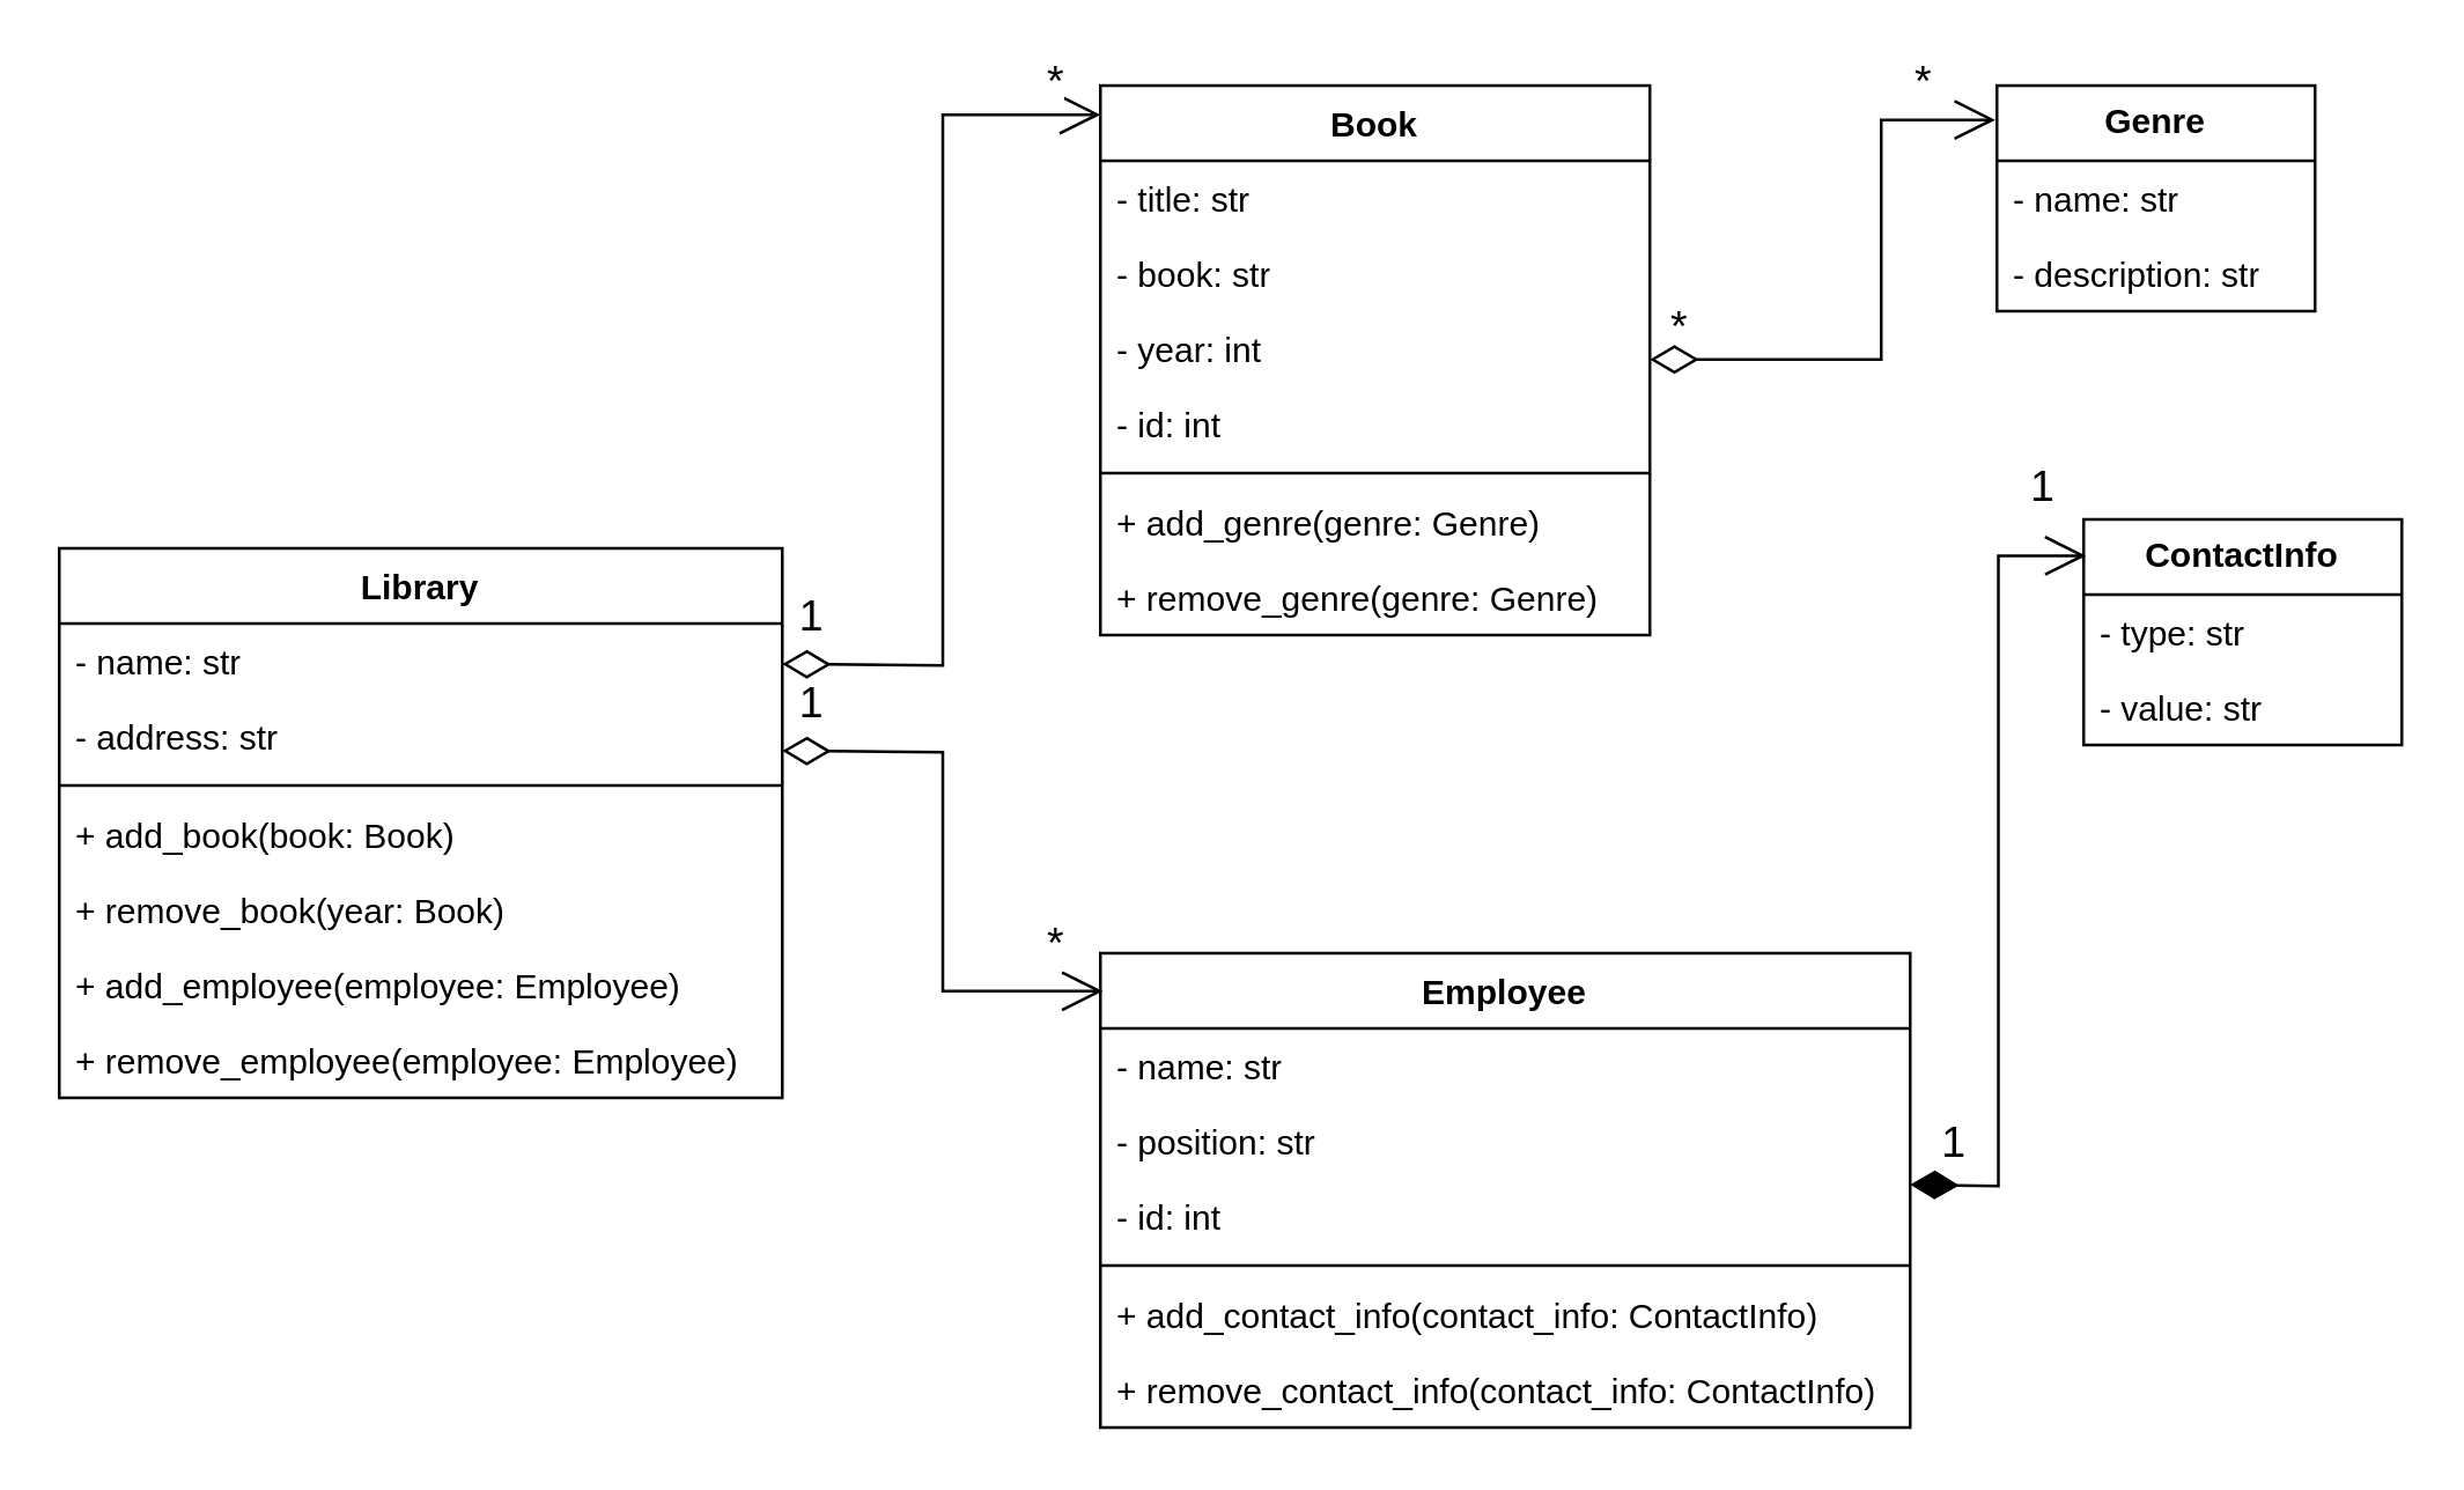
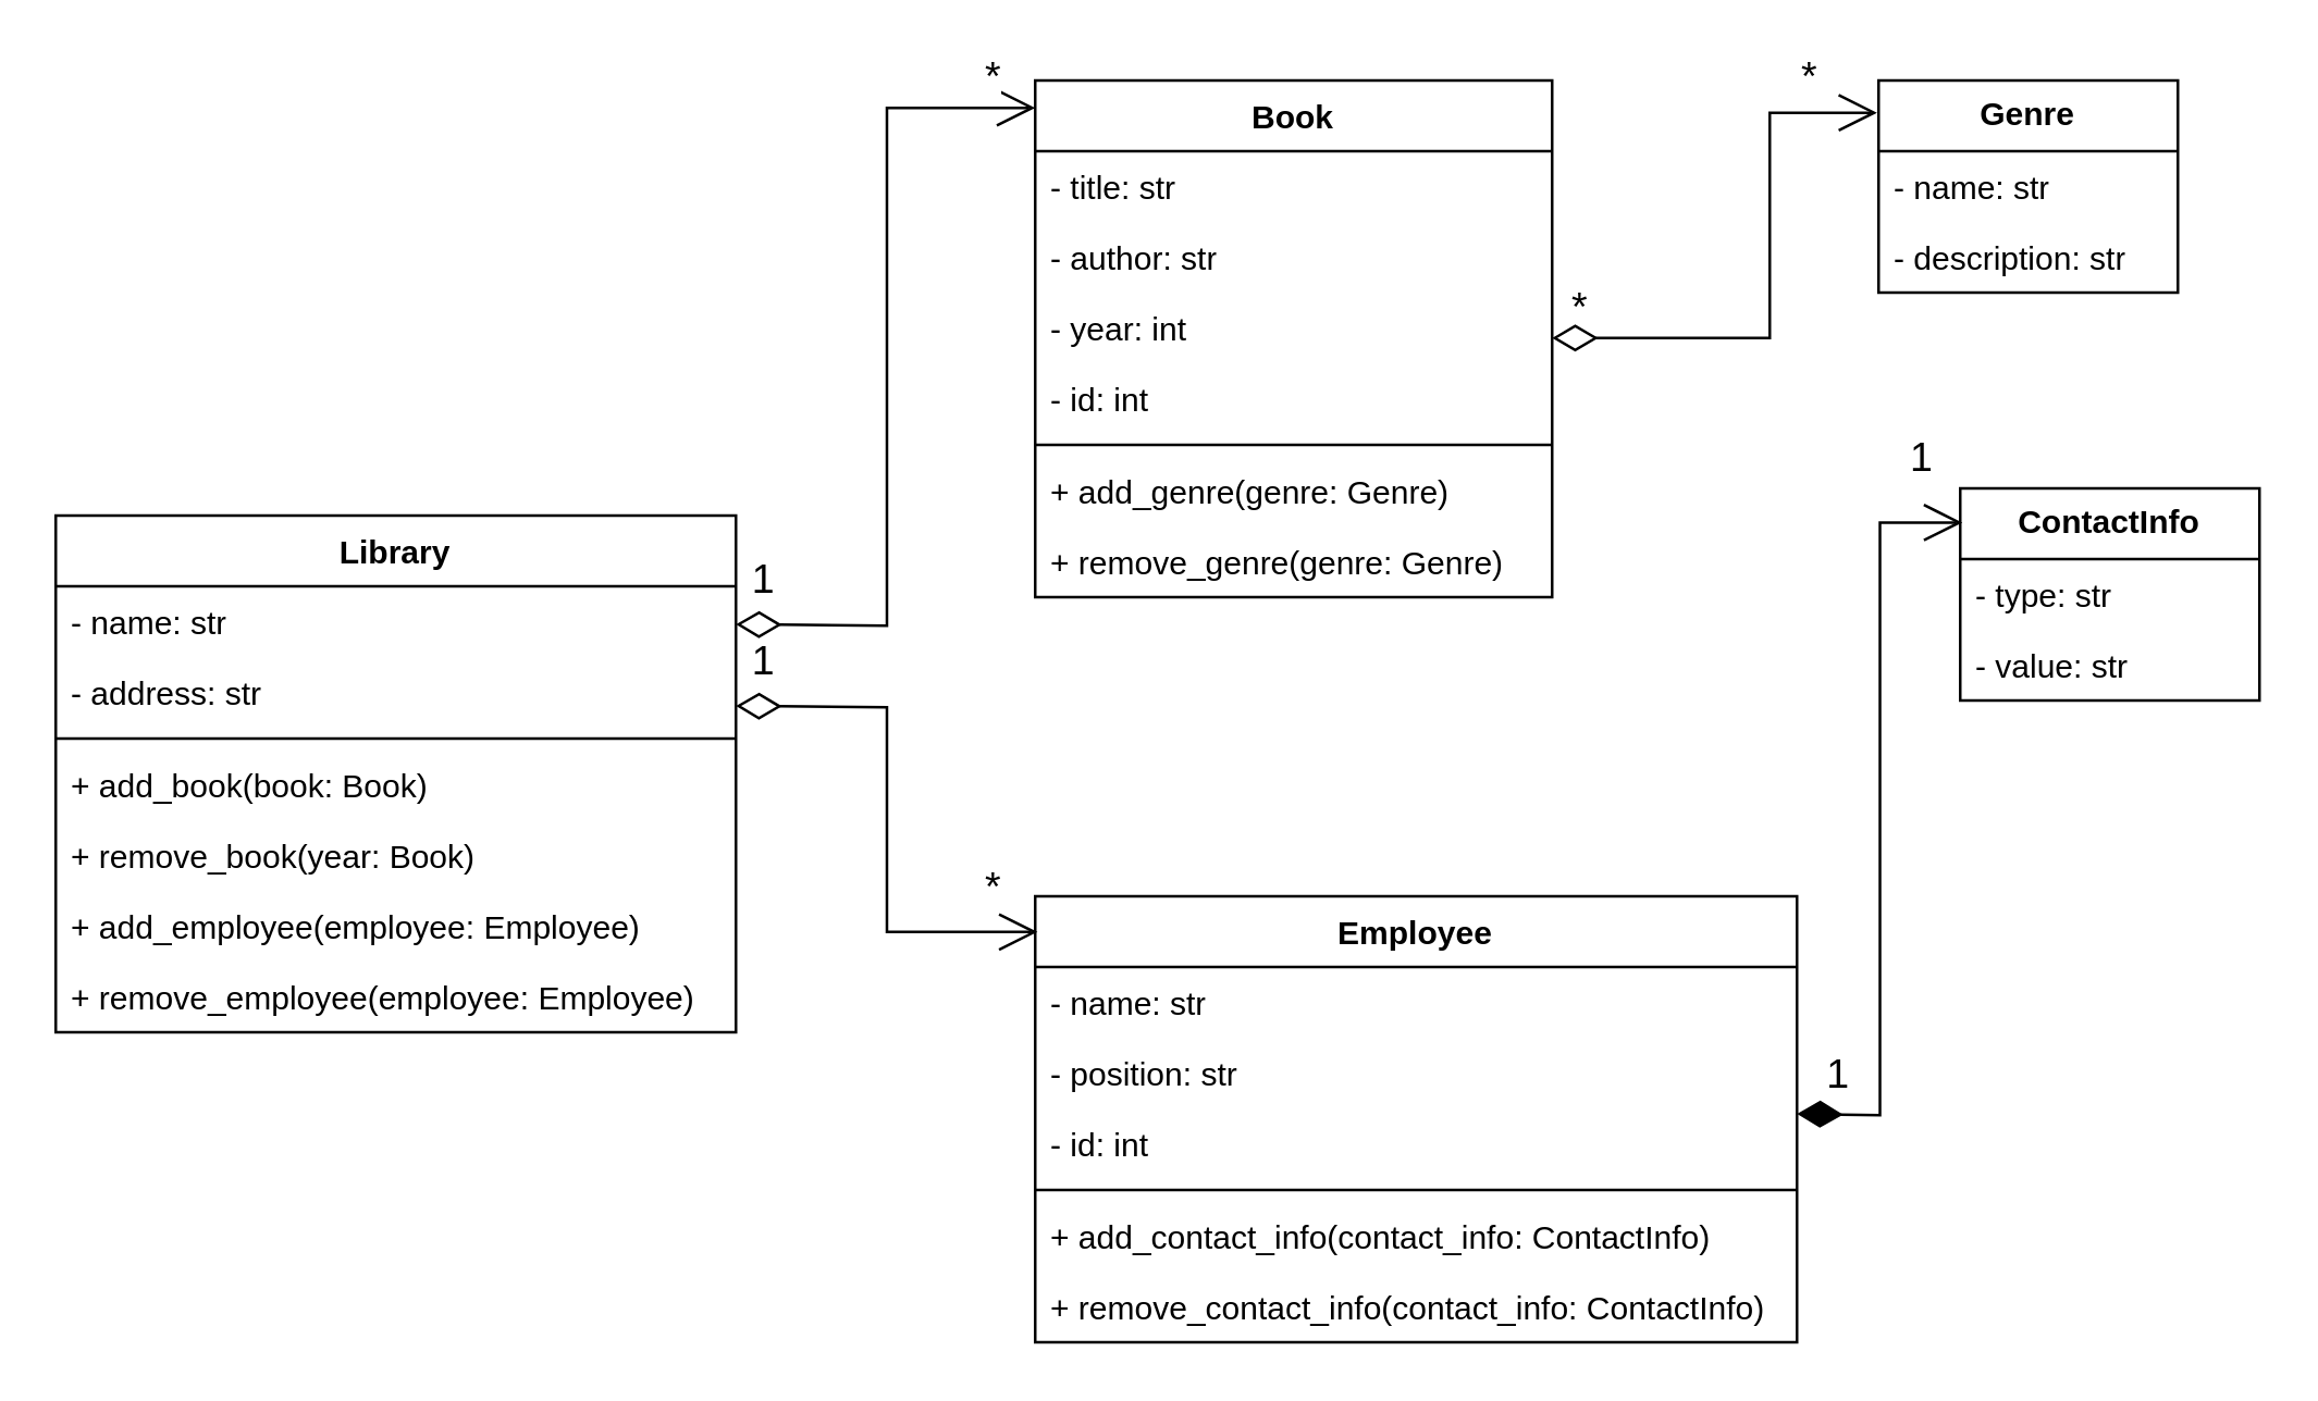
  <mxCell id="0" />
  <mxCell id="1" parent="0" />
  <mxCell id="2" value="Library" style="swimlane;fontStyle=1;align=center;verticalAlign=top;childLayout=stackLayout;horizontal=1;startSize=26;horizontalStack=0;resizeParent=1;resizeParentMax=0;resizeLast=0;collapsible=1;marginBottom=0;whiteSpace=wrap;html=1;" vertex="1" parent="1"><mxGeometry x="20" y="180" width="250" height="190" as="geometry" /></mxCell>
  <mxCell id="3" value="&lt;div&gt;- name: str&lt;/div&gt;" style="text;strokeColor=none;fillColor=none;align=left;verticalAlign=top;spacingLeft=4;spacingRight=4;overflow=hidden;rotatable=0;points=[[0,0.5],[1,0.5]];portConstraint=eastwest;whiteSpace=wrap;html=1;" vertex="1" parent="2"><mxGeometry y="26" width="250" height="26" as="geometry" /></mxCell>
  <mxCell id="4" value="- address: str" style="text;strokeColor=none;fillColor=none;align=left;verticalAlign=top;spacingLeft=4;spacingRight=4;overflow=hidden;rotatable=0;points=[[0,0.5],[1,0.5]];portConstraint=eastwest;whiteSpace=wrap;html=1;" vertex="1" parent="2"><mxGeometry y="52" width="250" height="26" as="geometry" /></mxCell>
  <mxCell id="5" value="" style="line;strokeWidth=1;fillColor=none;align=left;verticalAlign=middle;spacingTop=-1;spacingLeft=3;spacingRight=3;rotatable=0;labelPosition=right;points=[];portConstraint=eastwest;strokeColor=inherit;" vertex="1" parent="2"><mxGeometry y="78" width="250" height="8" as="geometry" /></mxCell>
  <mxCell id="6" value="+ add_book(book: Book)" style="text;strokeColor=none;fillColor=none;align=left;verticalAlign=top;spacingLeft=4;spacingRight=4;overflow=hidden;rotatable=0;points=[[0,0.5],[1,0.5]];portConstraint=eastwest;whiteSpace=wrap;html=1;" vertex="1" parent="2"><mxGeometry y="86" width="250" height="26" as="geometry" /></mxCell>
  <mxCell id="7" value="+ remove_book(year: Book)" style="text;strokeColor=none;fillColor=none;align=left;verticalAlign=top;spacingLeft=4;spacingRight=4;overflow=hidden;rotatable=0;points=[[0,0.5],[1,0.5]];portConstraint=eastwest;whiteSpace=wrap;html=1;" vertex="1" parent="2"><mxGeometry y="112" width="250" height="26" as="geometry" /></mxCell>
  <mxCell id="8" value="+ add_employee(employee: Employee)" style="text;strokeColor=none;fillColor=none;align=left;verticalAlign=top;spacingLeft=4;spacingRight=4;overflow=hidden;rotatable=0;points=[[0,0.5],[1,0.5]];portConstraint=eastwest;whiteSpace=wrap;html=1;" vertex="1" parent="2"><mxGeometry y="138" width="250" height="26" as="geometry" /></mxCell>
  <mxCell id="9" value="+ remove_employee(employee: Employee)" style="text;strokeColor=none;fillColor=none;align=left;verticalAlign=top;spacingLeft=4;spacingRight=4;overflow=hidden;rotatable=0;points=[[0,0.5],[1,0.5]];portConstraint=eastwest;whiteSpace=wrap;html=1;" vertex="1" parent="2"><mxGeometry y="164" width="250" height="26" as="geometry" /></mxCell>
  <mxCell id="10" value="Book" style="swimlane;fontStyle=1;align=center;verticalAlign=top;childLayout=stackLayout;horizontal=1;startSize=26;horizontalStack=0;resizeParent=1;resizeParentMax=0;resizeLast=0;collapsible=1;marginBottom=0;whiteSpace=wrap;html=1;" vertex="1" parent="1"><mxGeometry x="380" y="20" width="190" height="190" as="geometry" /></mxCell>
  <mxCell id="11" value="&lt;div&gt;- title: str&lt;/div&gt;" style="text;strokeColor=none;fillColor=none;align=left;verticalAlign=top;spacingLeft=4;spacingRight=4;overflow=hidden;rotatable=0;points=[[0,0.5],[1,0.5]];portConstraint=eastwest;whiteSpace=wrap;html=1;" vertex="1" parent="10"><mxGeometry y="26" width="190" height="26" as="geometry" /></mxCell>
- <mxCell id="12" value="- book: str" style="text;strokeColor=none;fillColor=none;align=left;verticalAlign=top;spacingLeft=4;spacingRight=4;overflow=hidden;rotatable=0;points=[[0,0.5],[1,0.5]];portConstraint=eastwest;whiteSpace=wrap;html=1;" vertex="1" parent="10"><mxGeometry y="52" width="190" height="26" as="geometry" /></mxCell>
+ <mxCell id="12" value="- author: str" style="text;strokeColor=none;fillColor=none;align=left;verticalAlign=top;spacingLeft=4;spacingRight=4;overflow=hidden;rotatable=0;points=[[0,0.5],[1,0.5]];portConstraint=eastwest;whiteSpace=wrap;html=1;" vertex="1" parent="10"><mxGeometry y="52" width="190" height="26" as="geometry" /></mxCell>
  <mxCell id="13" value="- year: int" style="text;strokeColor=none;fillColor=none;align=left;verticalAlign=top;spacingLeft=4;spacingRight=4;overflow=hidden;rotatable=0;points=[[0,0.5],[1,0.5]];portConstraint=eastwest;whiteSpace=wrap;html=1;" vertex="1" parent="10"><mxGeometry y="78" width="190" height="26" as="geometry" /></mxCell>
  <mxCell id="14" value="- id: int" style="text;strokeColor=none;fillColor=none;align=left;verticalAlign=top;spacingLeft=4;spacingRight=4;overflow=hidden;rotatable=0;points=[[0,0.5],[1,0.5]];portConstraint=eastwest;whiteSpace=wrap;html=1;" vertex="1" parent="10"><mxGeometry y="104" width="190" height="26" as="geometry" /></mxCell>
  <mxCell id="15" value="" style="line;strokeWidth=1;fillColor=none;align=left;verticalAlign=middle;spacingTop=-1;spacingLeft=3;spacingRight=3;rotatable=0;labelPosition=right;points=[];portConstraint=eastwest;strokeColor=inherit;" vertex="1" parent="10"><mxGeometry y="130" width="190" height="8" as="geometry" /></mxCell>
  <mxCell id="16" value="+ add_genre(genre: Genre)" style="text;strokeColor=none;fillColor=none;align=left;verticalAlign=top;spacingLeft=4;spacingRight=4;overflow=hidden;rotatable=0;points=[[0,0.5],[1,0.5]];portConstraint=eastwest;whiteSpace=wrap;html=1;" vertex="1" parent="10"><mxGeometry y="138" width="190" height="26" as="geometry" /></mxCell>
  <mxCell id="17" value="+ remove_genre(genre: Genre)" style="text;strokeColor=none;fillColor=none;align=left;verticalAlign=top;spacingLeft=4;spacingRight=4;overflow=hidden;rotatable=0;points=[[0,0.5],[1,0.5]];portConstraint=eastwest;whiteSpace=wrap;html=1;" vertex="1" parent="10"><mxGeometry y="164" width="190" height="26" as="geometry" /></mxCell>
  <mxCell id="18" value="&lt;div&gt;Employee&lt;/div&gt;" style="swimlane;fontStyle=1;align=center;verticalAlign=top;childLayout=stackLayout;horizontal=1;startSize=26;horizontalStack=0;resizeParent=1;resizeParentMax=0;resizeLast=0;collapsible=1;marginBottom=0;whiteSpace=wrap;html=1;" vertex="1" parent="1"><mxGeometry x="380" y="320" width="280" height="164" as="geometry" /></mxCell>
  <mxCell id="19" value="&lt;div&gt;- name: str&lt;/div&gt;" style="text;strokeColor=none;fillColor=none;align=left;verticalAlign=top;spacingLeft=4;spacingRight=4;overflow=hidden;rotatable=0;points=[[0,0.5],[1,0.5]];portConstraint=eastwest;whiteSpace=wrap;html=1;" vertex="1" parent="18"><mxGeometry y="26" width="280" height="26" as="geometry" /></mxCell>
  <mxCell id="20" value="- position: str" style="text;strokeColor=none;fillColor=none;align=left;verticalAlign=top;spacingLeft=4;spacingRight=4;overflow=hidden;rotatable=0;points=[[0,0.5],[1,0.5]];portConstraint=eastwest;whiteSpace=wrap;html=1;" vertex="1" parent="18"><mxGeometry y="52" width="280" height="26" as="geometry" /></mxCell>
  <mxCell id="21" value="- id: int" style="text;strokeColor=none;fillColor=none;align=left;verticalAlign=top;spacingLeft=4;spacingRight=4;overflow=hidden;rotatable=0;points=[[0,0.5],[1,0.5]];portConstraint=eastwest;whiteSpace=wrap;html=1;" vertex="1" parent="18"><mxGeometry y="78" width="280" height="26" as="geometry" /></mxCell>
  <mxCell id="22" value="" style="line;strokeWidth=1;fillColor=none;align=left;verticalAlign=middle;spacingTop=-1;spacingLeft=3;spacingRight=3;rotatable=0;labelPosition=right;points=[];portConstraint=eastwest;strokeColor=inherit;" vertex="1" parent="18"><mxGeometry y="104" width="280" height="8" as="geometry" /></mxCell>
  <mxCell id="23" value="+ add_contact_info(contact_info: ContactInfo)" style="text;strokeColor=none;fillColor=none;align=left;verticalAlign=top;spacingLeft=4;spacingRight=4;overflow=hidden;rotatable=0;points=[[0,0.5],[1,0.5]];portConstraint=eastwest;whiteSpace=wrap;html=1;" vertex="1" parent="18"><mxGeometry y="112" width="280" height="26" as="geometry" /></mxCell>
  <mxCell id="24" value="+ remove_contact_info(contact_info: ContactInfo)" style="text;strokeColor=none;fillColor=none;align=left;verticalAlign=top;spacingLeft=4;spacingRight=4;overflow=hidden;rotatable=0;points=[[0,0.5],[1,0.5]];portConstraint=eastwest;whiteSpace=wrap;html=1;" vertex="1" parent="18"><mxGeometry y="138" width="280" height="26" as="geometry" /></mxCell>
  <mxCell id="25" value="&lt;b&gt;Genre&lt;/b&gt;" style="swimlane;fontStyle=0;childLayout=stackLayout;horizontal=1;startSize=26;fillColor=none;horizontalStack=0;resizeParent=1;resizeParentMax=0;resizeLast=0;collapsible=1;marginBottom=0;whiteSpace=wrap;html=1;" vertex="1" parent="1"><mxGeometry x="690" y="20" width="110" height="78" as="geometry" /></mxCell>
  <mxCell id="26" value="- name: str" style="text;strokeColor=none;fillColor=none;align=left;verticalAlign=top;spacingLeft=4;spacingRight=4;overflow=hidden;rotatable=0;points=[[0,0.5],[1,0.5]];portConstraint=eastwest;whiteSpace=wrap;html=1;" vertex="1" parent="25"><mxGeometry y="26" width="110" height="26" as="geometry" /></mxCell>
  <mxCell id="27" value="- description: str" style="text;strokeColor=none;fillColor=none;align=left;verticalAlign=top;spacingLeft=4;spacingRight=4;overflow=hidden;rotatable=0;points=[[0,0.5],[1,0.5]];portConstraint=eastwest;whiteSpace=wrap;html=1;" vertex="1" parent="25"><mxGeometry y="52" width="110" height="26" as="geometry" /></mxCell>
  <mxCell id="28" value="&lt;b&gt;ContactInfo&lt;/b&gt;" style="swimlane;fontStyle=0;childLayout=stackLayout;horizontal=1;startSize=26;fillColor=none;horizontalStack=0;resizeParent=1;resizeParentMax=0;resizeLast=0;collapsible=1;marginBottom=0;whiteSpace=wrap;html=1;" vertex="1" parent="1"><mxGeometry x="720" y="170" width="110" height="78" as="geometry" /></mxCell>
  <mxCell id="29" value="- type: str" style="text;strokeColor=none;fillColor=none;align=left;verticalAlign=top;spacingLeft=4;spacingRight=4;overflow=hidden;rotatable=0;points=[[0,0.5],[1,0.5]];portConstraint=eastwest;whiteSpace=wrap;html=1;" vertex="1" parent="28"><mxGeometry y="26" width="110" height="26" as="geometry" /></mxCell>
  <mxCell id="30" value="- value: str" style="text;strokeColor=none;fillColor=none;align=left;verticalAlign=top;spacingLeft=4;spacingRight=4;overflow=hidden;rotatable=0;points=[[0,0.5],[1,0.5]];portConstraint=eastwest;whiteSpace=wrap;html=1;" vertex="1" parent="28"><mxGeometry y="52" width="110" height="26" as="geometry" /></mxCell>
  <mxCell id="31" value="&lt;br&gt;&lt;div&gt;&lt;span&gt;*&lt;/span&gt;&lt;/div&gt;" style="endArrow=open;html=1;endSize=12;startArrow=diamondThin;startSize=14;startFill=0;edgeStyle=orthogonalEdgeStyle;align=left;verticalAlign=bottom;rounded=0;entryX=-0.005;entryY=0.152;entryDx=0;entryDy=0;entryPerimeter=0;fontSize=15;" edge="1" parent="1" target="25"><mxGeometry x="0.71" y="2" relative="1" as="geometry"><mxPoint x="570" y="114.71" as="sourcePoint" /><mxPoint x="650" y="60" as="targetPoint" /><Array as="points"><mxPoint x="650" y="115" /><mxPoint x="650" y="32" /></Array><mxPoint as="offset" /></mxGeometry></mxCell>
  <mxCell id="32" value="&lt;font&gt;*&lt;/font&gt;" style="endArrow=open;html=1;endSize=12;startArrow=diamondThin;startSize=14;startFill=0;edgeStyle=orthogonalEdgeStyle;align=left;verticalAlign=bottom;rounded=0;entryX=0;entryY=0.053;entryDx=0;entryDy=0;entryPerimeter=0;fontSize=15;" edge="1" parent="1" target="10"><mxGeometry x="0.867" relative="1" as="geometry"><mxPoint x="270" y="220" as="sourcePoint" /><mxPoint x="350" y="30" as="targetPoint" /><mxPoint as="offset" /></mxGeometry></mxCell>
  <mxCell id="33" value="*" style="endArrow=open;html=1;endSize=12;startArrow=diamondThin;startSize=14;startFill=0;edgeStyle=orthogonalEdgeStyle;align=left;verticalAlign=bottom;rounded=0;entryX=0.003;entryY=0.08;entryDx=0;entryDy=0;entryPerimeter=0;fontSize=15;" edge="1" parent="1" target="18"><mxGeometry x="0.787" y="5" relative="1" as="geometry"><mxPoint x="270" y="250" as="sourcePoint" /><mxPoint x="350" y="340" as="targetPoint" /><mxPoint as="offset" /></mxGeometry></mxCell>
  <mxCell id="34" value="1" style="endArrow=open;html=1;endSize=12;startArrow=diamondThin;startSize=14;startFill=1;edgeStyle=orthogonalEdgeStyle;align=left;verticalAlign=bottom;rounded=0;entryX=0.007;entryY=0.161;entryDx=0;entryDy=0;entryPerimeter=0;fontSize=15;" edge="1" parent="1" target="28"><mxGeometry x="0.851" y="13" relative="1" as="geometry"><mxPoint x="660" y="400" as="sourcePoint" /><mxPoint x="690" y="180" as="targetPoint" /><mxPoint as="offset" /></mxGeometry></mxCell>
  <mxCell id="35" value="*" style="text;html=1;align=center;verticalAlign=middle;resizable=0;points=[];autosize=1;strokeColor=none;fillColor=none;fontSize=15;" vertex="1" parent="1"><mxGeometry x="565" y="88" width="30" height="30" as="geometry" /></mxCell>
  <mxCell id="36" value="1" style="text;html=1;align=center;verticalAlign=middle;resizable=0;points=[];autosize=1;strokeColor=none;fillColor=none;fontSize=15;" vertex="1" parent="1"><mxGeometry x="265" y="188" width="30" height="30" as="geometry" /></mxCell>
  <mxCell id="37" value="1" style="text;html=1;align=center;verticalAlign=middle;resizable=0;points=[];autosize=1;strokeColor=none;fillColor=none;fontSize=15;" vertex="1" parent="1"><mxGeometry x="265" y="218" width="30" height="30" as="geometry" /></mxCell>
  <mxCell id="38" value="1" style="text;html=1;align=center;verticalAlign=middle;resizable=0;points=[];autosize=1;strokeColor=none;fillColor=none;fontSize=15;" vertex="1" parent="1"><mxGeometry x="660" y="370" width="30" height="30" as="geometry" /></mxCell>
